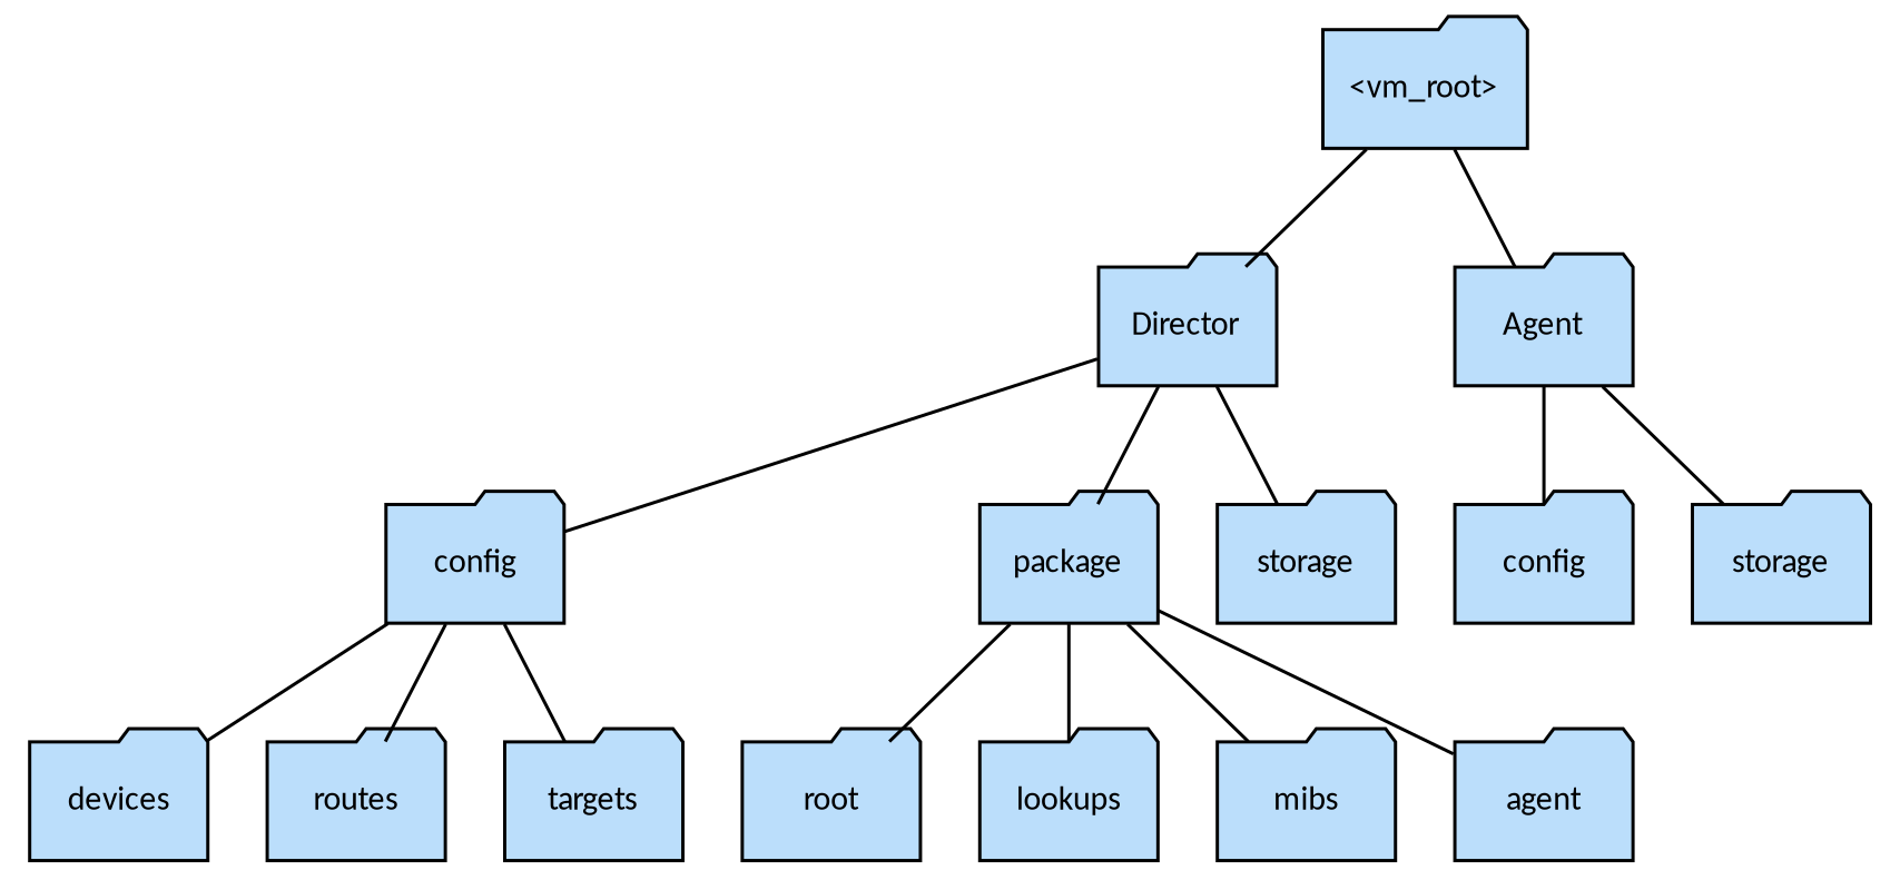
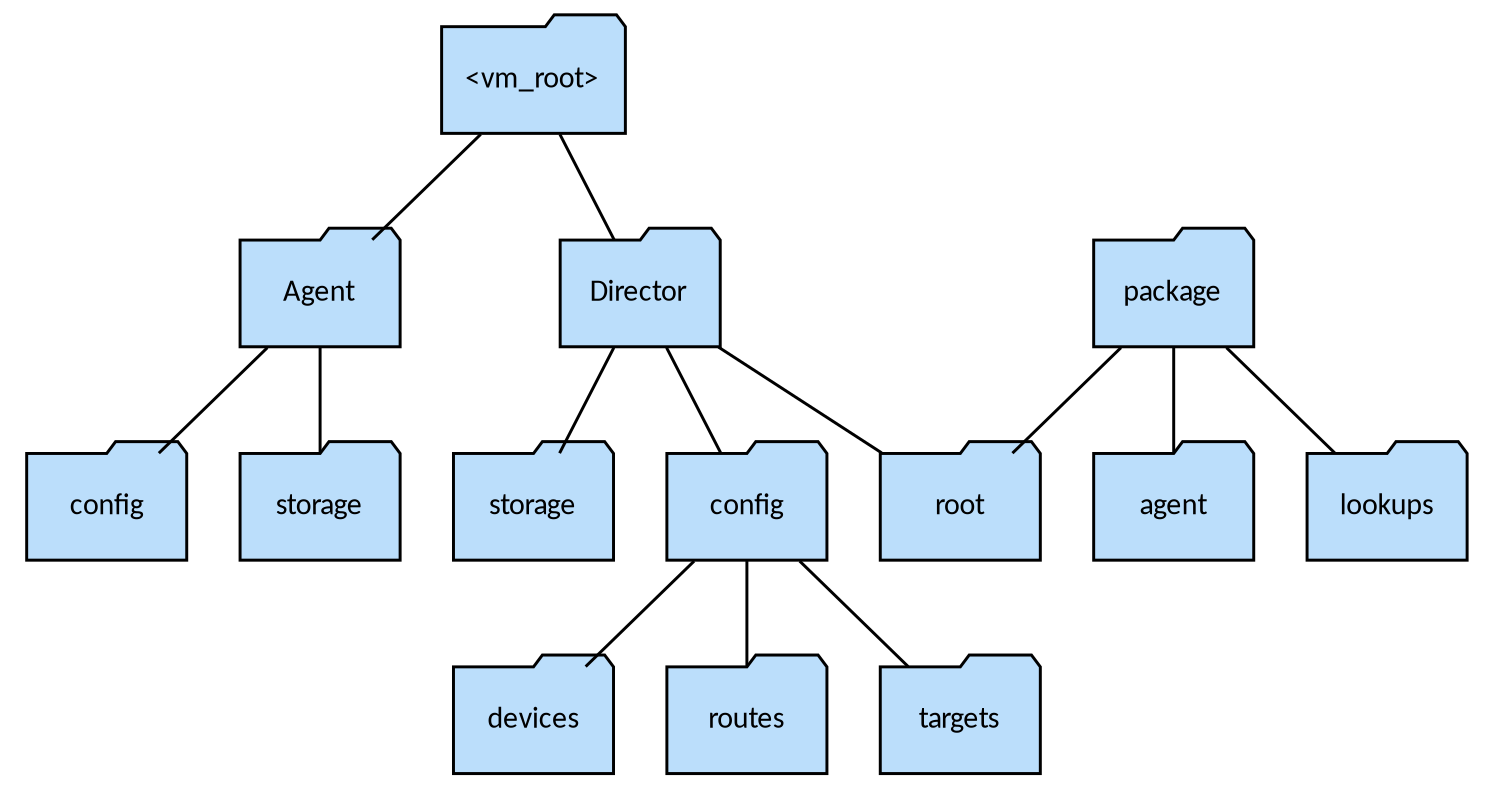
  graph {
    rankdir=TD
    node [fillcolor="#bbdefb" fontname=Calibri fontsize=10 shape=folder style=filled]
    n1 [label="&lt;vm_root&gt;"]
    n2 [label=Director]
    n3 [label=Agent]
    n4 [label=config]
    n5 [label=devices]
    n6 [label=routes]
    n7 [label=targets]
    n8 [label=package]
    n9 [label=root]
    n10 [label=lookups]
-   n11 [label=mibs]
    n12 [label=agent]
    n13 [label=storage]
    n14 [label=config]
    n15 [label=storage]
    subgraph sub_1 {
      n1
      n2
      n3
      n4
      n5
      n6
      n7
      n8
      n9
      n10
-     n11
      n12
      n13
      n14
      n15
    }
    n1 -- n2
    n1 -- n3
    n2 -- n4
-   n2 -- n8
+   n2 -- n9
    n2 -- n13
    n3 -- n14
    n3 -- n15
    n4 -- n5
    n4 -- n6
    n4 -- n7
    n8 -- n9
    n8 -- n10
-   n8 -- n11
    n8 -- n12
  }
